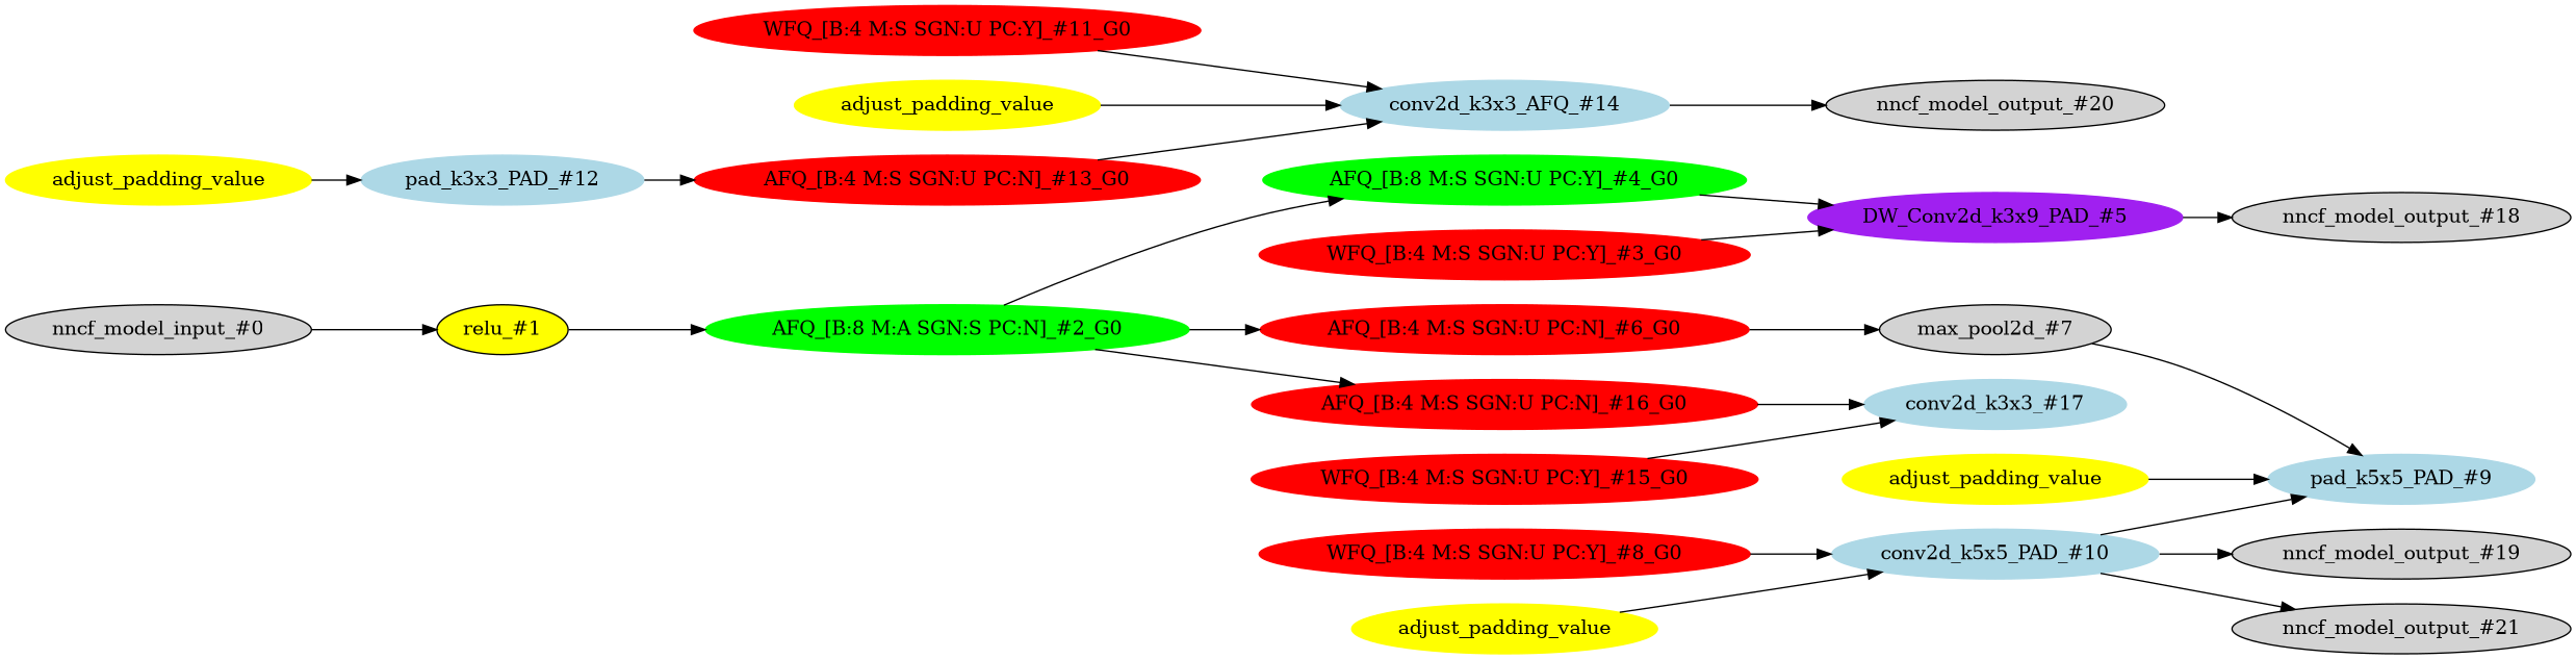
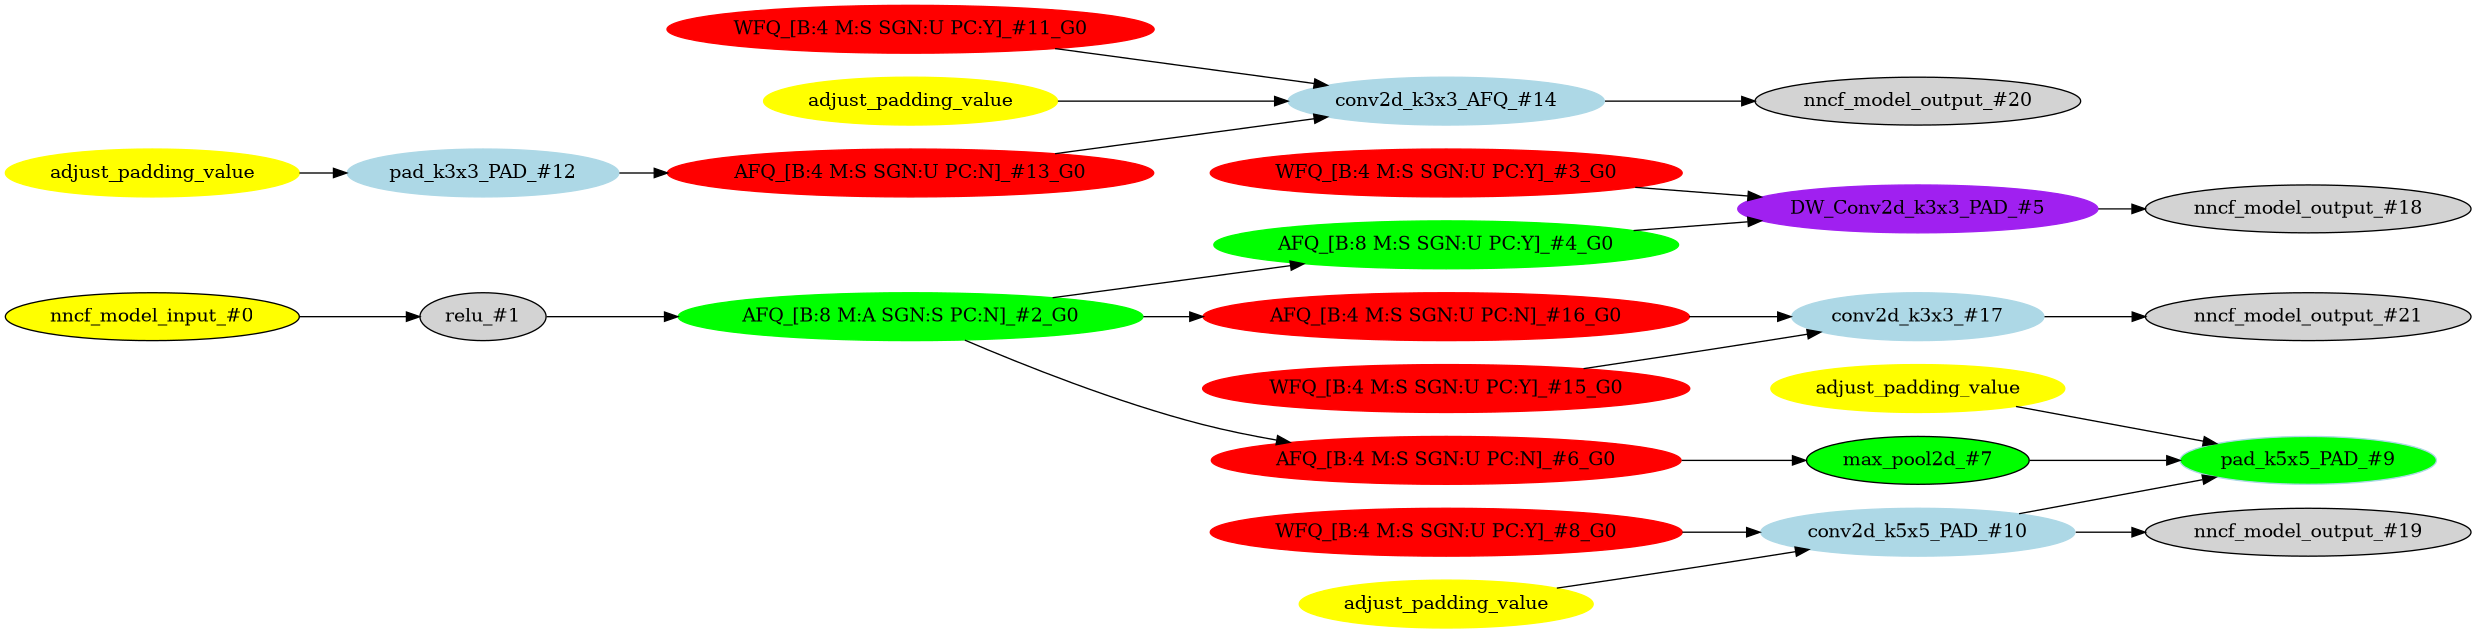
  strict digraph {
    rankdir=LR
    node [style=filled type=symmetric_quantize]
-   n1 [label="nncf_model_input_#0" type=nncf_model_input]
-   n2 [label="relu_#1" type=relu fillcolor=yellow]
+   n1 [label="nncf_model_input_#0" type=nncf_model_input fillcolor=yellow]
+   n2 [label="relu_#1" type=relu]
    n3 [color=green label="AFQ_[B:8 M:A SGN:S PC:N]_#2_G0" type=asymmetric_quantize]
    n4 [color=green label="AFQ_[B:8 M:S SGN:U PC:Y]_#4_G0"]
    n5 [color=red label="AFQ_[B:4 M:S SGN:U PC:N]_#6_G0"]
    n6 [color=red label="AFQ_[B:4 M:S SGN:U PC:N]_#16_G0"]
-   n7 [color=purple label="DW_Conv2d_k3x9_PAD_#5" type=conv2d]
-   n8 [label="max_pool2d_#7" type=max_pool2d]
+   n7 [color=purple label="DW_Conv2d_k3x3_PAD_#5" type=conv2d]
+   n8 [label="max_pool2d_#7" type=max_pool2d fillcolor=green]
    n9 [color=lightblue label="pad_k3x3_PAD_#12" type=pad]
    n10 [color=red label="AFQ_[B:4 M:S SGN:U PC:N]_#13_G0"]
    n11 [color=lightblue label="conv2d_k3x3_#17" type=conv2d]
    n12 [color=red label="WFQ_[B:4 M:S SGN:U PC:Y]_#3_G0"]
    n13 [label="nncf_model_output_#18" type=nncf_model_output]
-   n14 [color=lightblue label="pad_k5x5_PAD_#9" type=pad]
+   n14 [color=lightblue label="pad_k5x5_PAD_#9" type=pad fillcolor=green]
    n15 [color=red label="WFQ_[B:4 M:S SGN:U PC:Y]_#8_G0"]
    n16 [color=lightblue label="conv2d_k5x5_PAD_#10" type=conv2d]
    n17 [label="nncf_model_output_#19" type=nncf_model_output]
    n18 [color=yellow label=adjust_padding_value type=""]
    n19 [color=yellow label=adjust_padding_value type=""]
    n20 [color=red label="WFQ_[B:4 M:S SGN:U PC:Y]_#11_G0"]
    n21 [color=lightblue label="conv2d_k3x3_AFQ_#14" type=conv2d]
    n22 [label="nncf_model_output_#20" type=nncf_model_output]
    n23 [color=yellow label=adjust_padding_value type=""]
    n24 [color=yellow label=adjust_padding_value type=""]
    n25 [color=red label="WFQ_[B:4 M:S SGN:U PC:Y]_#15_G0"]
    n26 [label="nncf_model_output_#21" type=nncf_model_output]
    n1 -> n2
    n2 -> n3
    n3 -> n4
    n3 -> n5
    n3 -> n6
    n4 -> n7
    n5 -> n8
    n6 -> n11
    n7 -> n13
    n8 -> n14
    n9 -> n10
    n10 -> n21
-   n16 -> n26
+   n11 -> n26
    n12 -> n7
    n15 -> n16
    n16 -> n14
    n16 -> n17
    n18 -> n14
    n19 -> n16
    n20 -> n21
    n21 -> n22
    n23 -> n9
    n24 -> n21
    n25 -> n11
  }
